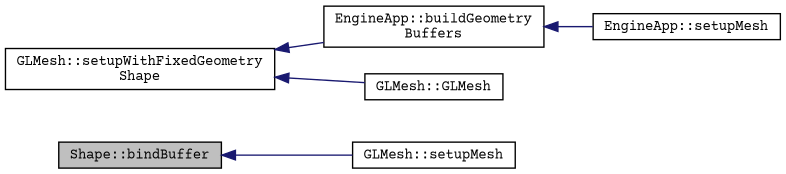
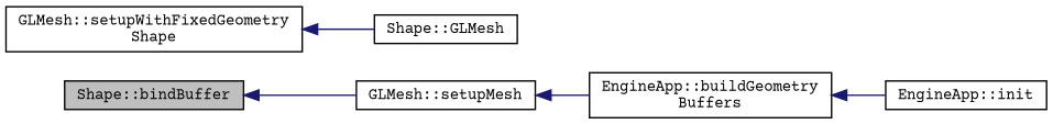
  digraph {
    fontname="Courier Prime"
    rankdir=LR
    node [color=black fillcolor=white fontname="Courier Prime" fontsize=10 shape=record style=filled]
    edge [color=midnightblue dir=back fontname="Courier Prime" fontsize=10 labelfontname=Helvetica labelfontsize=10 style=solid]
    n1 [fillcolor=grey75 fontcolor=black height=0.2 label="Shape::bindBuffer" width=0.4]
    n2 [height=0.2 label="GLMesh::setupMesh" width=0.4]
    n3 [height=0.2 label="GLMesh::setupWithFixedGeometry\lShape" width=0.4]
    n4 [height=0.2 label="EngineApp::buildGeometry\lBuffers" width=0.4]
-   n5 [height=0.2 label="GLMesh::GLMesh" width=0.4]
-   n6 [height=0.2 label="EngineApp::setupMesh" width=0.4]
+   n5 [height=0.2 label="Shape::GLMesh" width=0.4]
+   n6 [height=0.2 label="EngineApp::init" width=0.4]
    n1 -> n2
-   n3 -> n4
+   n2 -> n4
    n3 -> n5
    n4 -> n6
  }
